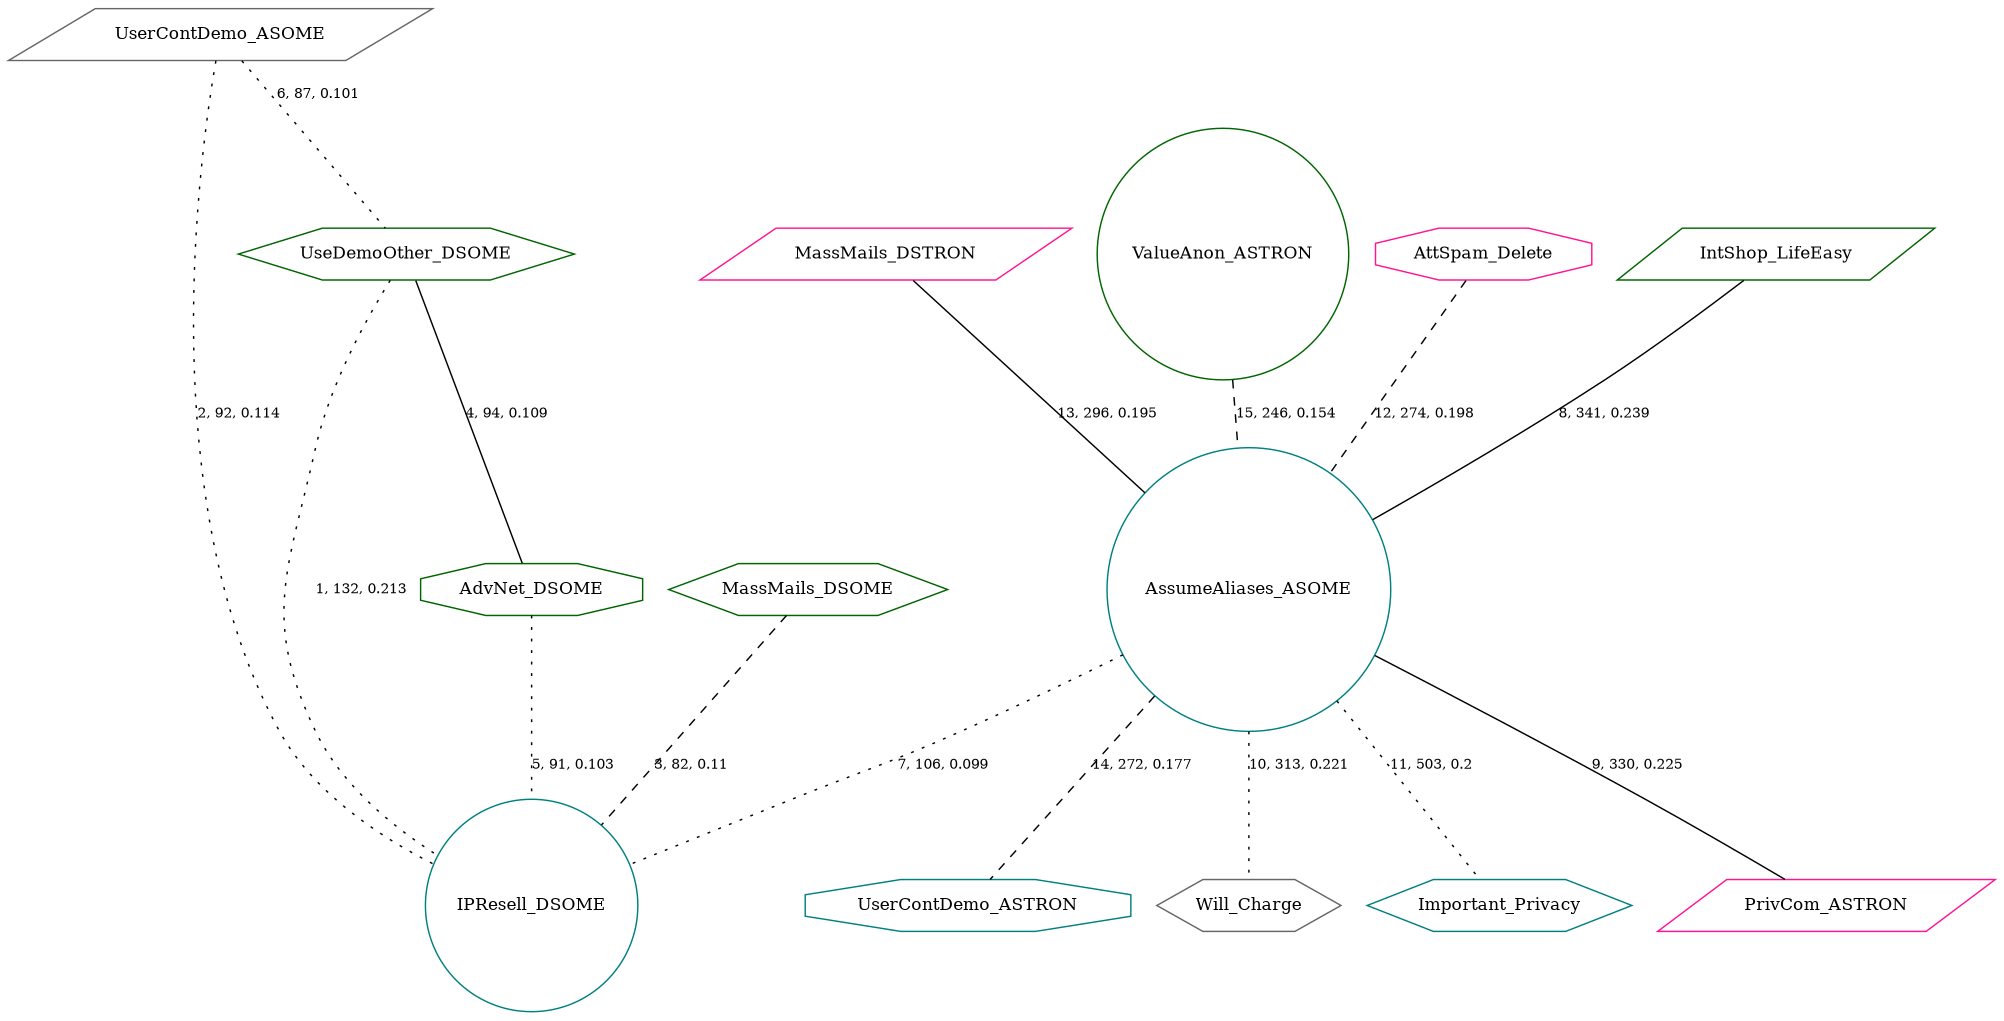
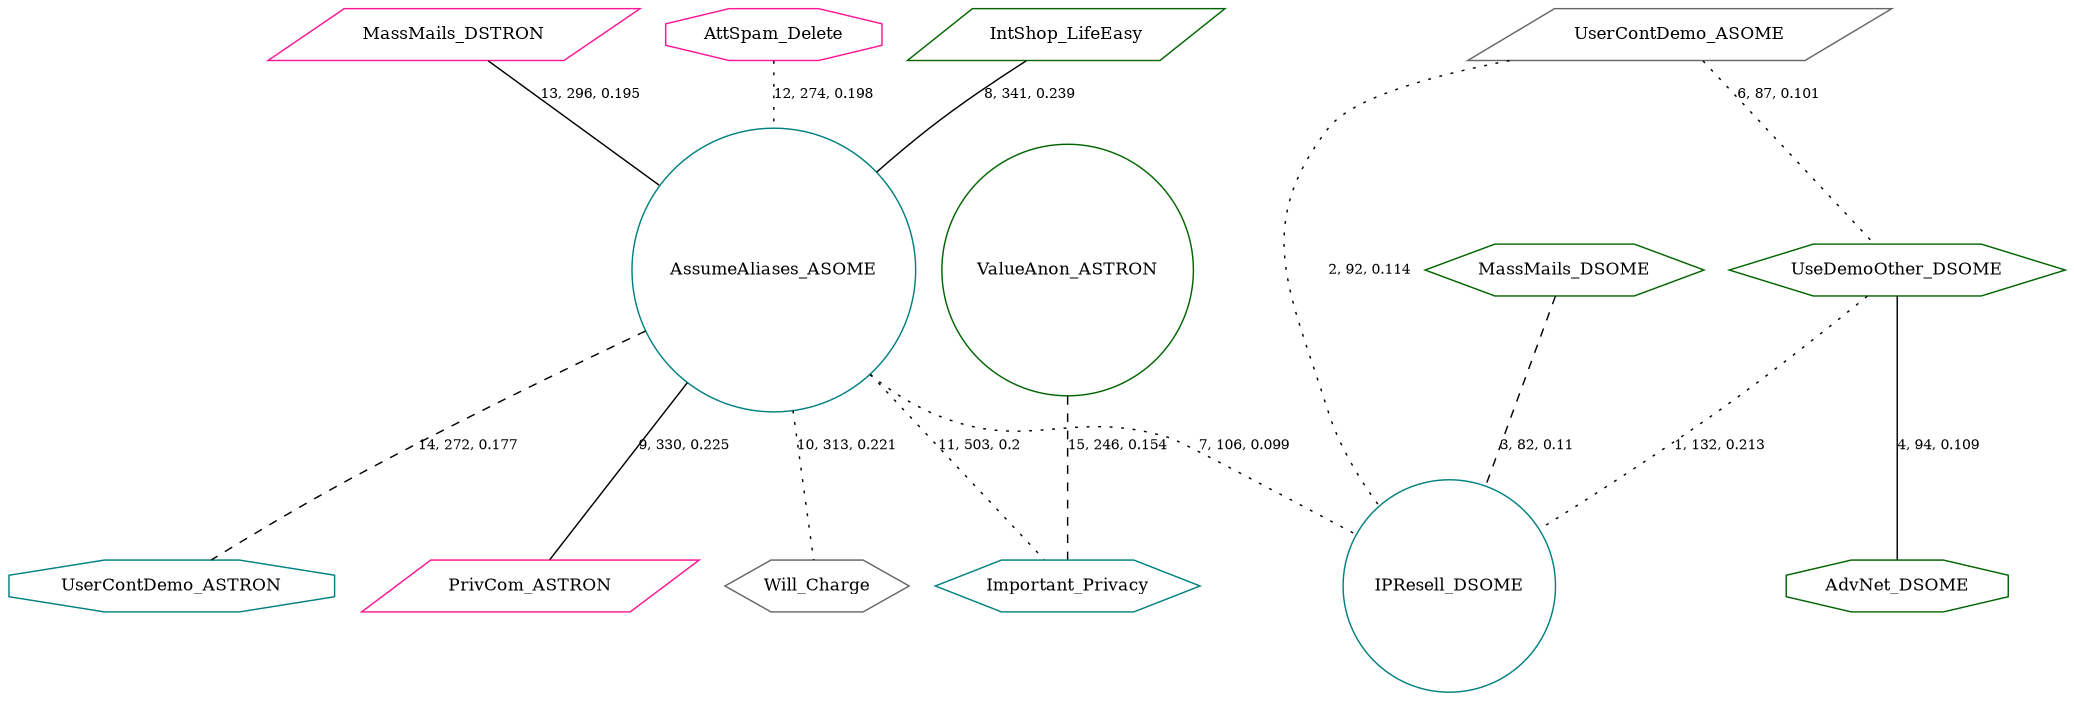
  graph {
    fontname="DejaVu Serif"
    node [color=darkgreen fontname="DejaVu Serif" fontsize=12 shape=hexagon]
    edge [fontname="DejaVu Serif" fontsize=10 style=dotted]
    n1 [color=teal label=UserContDemo_ASTRON shape=octagon]
    n2 [color=gray40 label=Will_Charge]
    n3 [color=teal label=Important_Privacy]
    n4 [color=teal label=IPResell_DSOME shape=circle]
    n5 [label=AdvNet_DSOME shape=octagon]
    n6 [color=deeppink label=PrivCom_ASTRON shape=parallelogram]
    n7 [color=teal label=AssumeAliases_ASOME shape=circle]
    n8 [color=deeppink label=MassMails_DSTRON shape=parallelogram]
    n9 [label=UseDemoOther_DSOME]
    n10 [color=gray40 label=UserContDemo_ASOME shape=parallelogram]
    n11 [label=ValueAnon_ASTRON shape=circle]
    n12 [color=deeppink label=AttSpam_Delete shape=octagon]
    n13 [label=IntShop_LifeEasy shape=parallelogram]
    n14 [label=MassMails_DSOME]
-   n5 -- n4 [label="5, 91, 0.103"]
    n7 -- n1 [label="14, 272, 0.177" style=dashed]
    n7 -- n2 [label="10, 313, 0.221"]
    n7 -- n3 [label="11, 503, 0.2"]
    n7 -- n4 [label="7, 106, 0.099"]
    n7 -- n6 [label="9, 330, 0.225" style=solid]
    n8 -- n7 [label="13, 296, 0.195" style=solid]
    n9 -- n4 [label="1, 132, 0.213"]
    n9 -- n5 [label="4, 94, 0.109" style=solid]
    n10 -- n4 [label="2, 92, 0.114"]
    n10 -- n9 [label="6, 87, 0.101"]
-   n11 -- n7 [label="15, 246, 0.154" style=dashed]
-   n12 -- n7 [label="12, 274, 0.198" style=dashed]
+   n11 -- n3 [label="15, 246, 0.154" style=dashed]
+   n12 -- n7 [label="12, 274, 0.198"]
    n13 -- n7 [label="8, 341, 0.239" style=solid]
    n14 -- n4 [label="3, 82, 0.11" style=dashed]
  }
